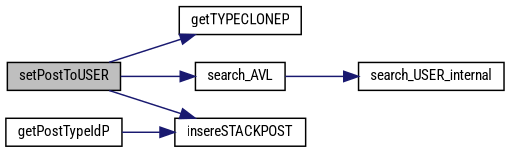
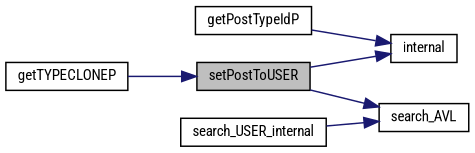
  digraph {
    fontname="Roboto Condensed"
    rankdir=LR
    node [color=black fillcolor=white fontname="Roboto Condensed" fontsize=10 shape=record style=filled]
    edge [color=midnightblue fontname="Roboto Condensed" fontsize=10 labelfontname=FreeSans labelfontsize=10 style=solid]
    n1 [fillcolor=grey75 fontcolor=black height=0.2 label=setPostToUSER width=0.4]
    n2 [height=0.2 label=getTYPECLONEP width=0.4]
-   n3 [height=0.2 label=insereSTACKPOST width=0.4]
+   n3 [height=0.2 label=internal width=0.4]
    n4 [height=0.2 label=search_AVL width=0.4]
    n5 [height=0.2 label=search_USER_internal width=0.4]
    n6 [height=0.2 label=getPostTypeIdP width=0.4]
-   n1 -> n2
+   n2 -> n1
    n1 -> n3
    n1 -> n4
-   n4 -> n5
+   n5 -> n4
    n6 -> n3
  }
